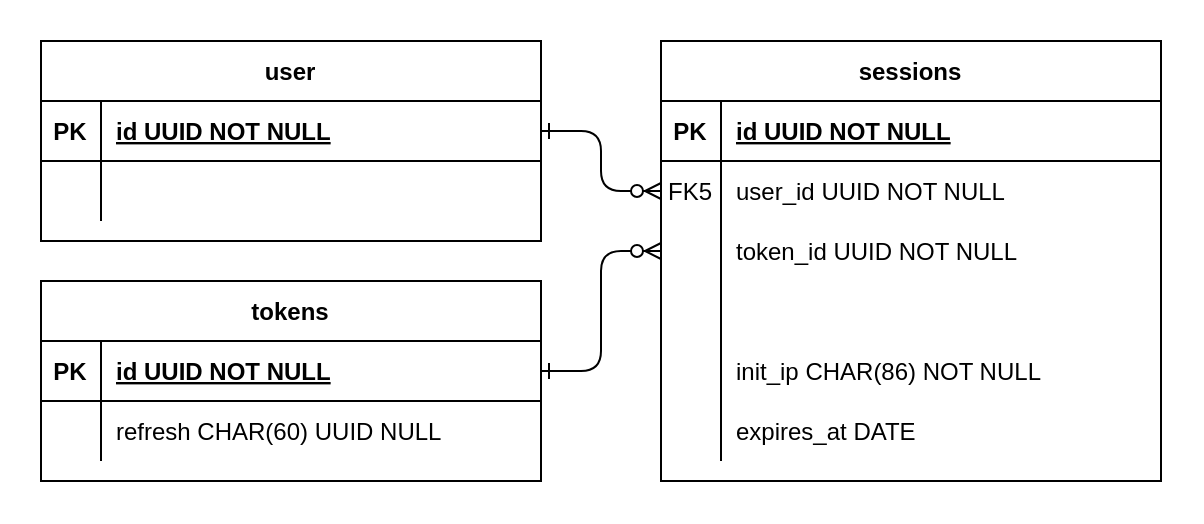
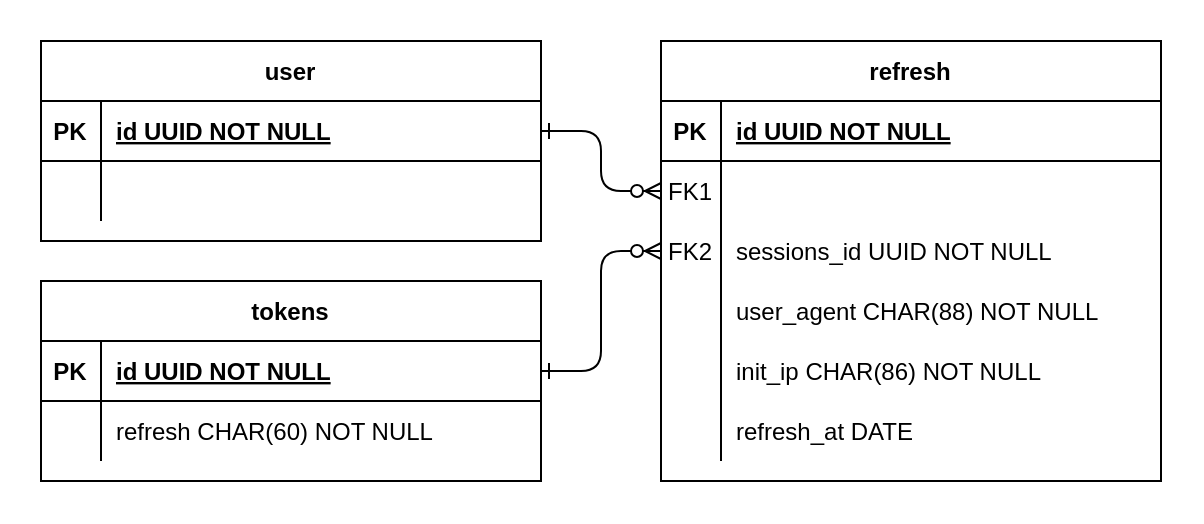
  <mxCell id="0" />
  <mxCell id="1" parent="0" />
  <mxCell id="2" value="user" style="shape=table;startSize=30;container=1;collapsible=1;childLayout=tableLayout;fixedRows=1;rowLines=0;fontStyle=1;align=center;resizeLast=1;" vertex="1" parent="1"><mxGeometry x="20" y="20" width="250" height="100" as="geometry" /></mxCell>
  <mxCell id="3" value="" style="shape=partialRectangle;collapsible=0;dropTarget=0;pointerEvents=0;fillColor=none;points=[[0,0.5],[1,0.5]];portConstraint=eastwest;top=0;left=0;right=0;bottom=1;" vertex="1" parent="2"><mxGeometry y="30" width="250" height="30" as="geometry" /></mxCell>
  <mxCell id="4" value="PK" style="shape=partialRectangle;overflow=hidden;connectable=0;fillColor=none;top=0;left=0;bottom=0;right=0;fontStyle=1;" vertex="1" parent="3"><mxGeometry width="30" height="30" as="geometry"><mxRectangle width="30" height="30" as="alternateBounds" /></mxGeometry></mxCell>
  <mxCell id="5" value="id UUID NOT NULL" style="shape=partialRectangle;overflow=hidden;connectable=0;fillColor=none;top=0;left=0;bottom=0;right=0;align=left;spacingLeft=6;fontStyle=5;" vertex="1" parent="3"><mxGeometry x="30" width="220" height="30" as="geometry"><mxRectangle width="220" height="30" as="alternateBounds" /></mxGeometry></mxCell>
  <mxCell id="6" value="" style="shape=partialRectangle;collapsible=0;dropTarget=0;pointerEvents=0;fillColor=none;points=[[0,0.5],[1,0.5]];portConstraint=eastwest;top=0;left=0;right=0;bottom=0;" vertex="1" parent="2"><mxGeometry y="60" width="250" height="30" as="geometry" /></mxCell>
  <mxCell id="7" value="" style="shape=partialRectangle;overflow=hidden;connectable=0;fillColor=none;top=0;left=0;bottom=0;right=0;" vertex="1" parent="6"><mxGeometry width="30" height="30" as="geometry"><mxRectangle width="30" height="30" as="alternateBounds" /></mxGeometry></mxCell>
  <mxCell id="8" value="" style="shape=partialRectangle;overflow=hidden;connectable=0;fillColor=none;top=0;left=0;bottom=0;right=0;align=left;spacingLeft=6;" vertex="1" parent="6"><mxGeometry x="30" width="220" height="30" as="geometry"><mxRectangle width="220" height="30" as="alternateBounds" /></mxGeometry></mxCell>
- <mxCell id="9" value="sessions" style="shape=table;startSize=30;container=1;collapsible=1;childLayout=tableLayout;fixedRows=1;rowLines=0;fontStyle=1;align=center;resizeLast=1;" vertex="1" parent="1"><mxGeometry x="330" y="20" width="250" height="220" as="geometry" /></mxCell>
+ <mxCell id="9" value="refresh" style="shape=table;startSize=30;container=1;collapsible=1;childLayout=tableLayout;fixedRows=1;rowLines=0;fontStyle=1;align=center;resizeLast=1;" vertex="1" parent="1"><mxGeometry x="330" y="20" width="250" height="220" as="geometry" /></mxCell>
  <mxCell id="10" value="" style="shape=partialRectangle;collapsible=0;dropTarget=0;pointerEvents=0;fillColor=none;points=[[0,0.5],[1,0.5]];portConstraint=eastwest;top=0;left=0;right=0;bottom=1;" vertex="1" parent="9"><mxGeometry y="30" width="250" height="30" as="geometry" /></mxCell>
  <mxCell id="11" value="PK" style="shape=partialRectangle;overflow=hidden;connectable=0;fillColor=none;top=0;left=0;bottom=0;right=0;fontStyle=1;" vertex="1" parent="10"><mxGeometry width="30" height="30" as="geometry"><mxRectangle width="30" height="30" as="alternateBounds" /></mxGeometry></mxCell>
  <mxCell id="12" value="id UUID NOT NULL" style="shape=partialRectangle;overflow=hidden;connectable=0;fillColor=none;top=0;left=0;bottom=0;right=0;align=left;spacingLeft=6;fontStyle=5;" vertex="1" parent="10"><mxGeometry x="30" width="220" height="30" as="geometry"><mxRectangle width="220" height="30" as="alternateBounds" /></mxGeometry></mxCell>
  <mxCell id="13" value="" style="shape=partialRectangle;collapsible=0;dropTarget=0;pointerEvents=0;fillColor=none;points=[[0,0.5],[1,0.5]];portConstraint=eastwest;top=0;left=0;right=0;bottom=0;" vertex="1" parent="9"><mxGeometry y="60" width="250" height="30" as="geometry" /></mxCell>
- <mxCell id="14" value="FK5" style="shape=partialRectangle;overflow=hidden;connectable=0;fillColor=none;top=0;left=0;bottom=0;right=0;" vertex="1" parent="13"><mxGeometry width="30" height="30" as="geometry"><mxRectangle width="30" height="30" as="alternateBounds" /></mxGeometry></mxCell>
- <mxCell id="15" value="user_id UUID NOT NULL" style="shape=partialRectangle;overflow=hidden;connectable=0;fillColor=none;top=0;left=0;bottom=0;right=0;align=left;spacingLeft=6;" vertex="1" parent="13"><mxGeometry x="30" width="220" height="30" as="geometry"><mxRectangle width="220" height="30" as="alternateBounds" /></mxGeometry></mxCell>
+ <mxCell id="14" value="FK1" style="shape=partialRectangle;overflow=hidden;connectable=0;fillColor=none;top=0;left=0;bottom=0;right=0;" vertex="1" parent="13"><mxGeometry width="30" height="30" as="geometry"><mxRectangle width="30" height="30" as="alternateBounds" /></mxGeometry></mxCell>
  <mxCell id="16" style="shape=partialRectangle;collapsible=0;dropTarget=0;pointerEvents=0;fillColor=none;points=[[0,0.5],[1,0.5]];portConstraint=eastwest;top=0;left=0;right=0;bottom=0;" vertex="1" parent="9"><mxGeometry y="90" width="250" height="30" as="geometry" /></mxCell>
- <mxCell id="18" value="token_id UUID NOT NULL" style="shape=partialRectangle;overflow=hidden;connectable=0;fillColor=none;top=0;left=0;bottom=0;right=0;align=left;spacingLeft=6;" vertex="1" parent="16"><mxGeometry x="30" width="220" height="30" as="geometry"><mxRectangle width="220" height="30" as="alternateBounds" /></mxGeometry></mxCell>
+ <mxCell id="17" value="FK2" style="shape=partialRectangle;overflow=hidden;connectable=0;fillColor=none;top=0;left=0;bottom=0;right=0;" vertex="1" parent="16"><mxGeometry width="30" height="30" as="geometry"><mxRectangle width="30" height="30" as="alternateBounds" /></mxGeometry></mxCell>
+ <mxCell id="18" value="sessions_id UUID NOT NULL" style="shape=partialRectangle;overflow=hidden;connectable=0;fillColor=none;top=0;left=0;bottom=0;right=0;align=left;spacingLeft=6;" vertex="1" parent="16"><mxGeometry x="30" width="220" height="30" as="geometry"><mxRectangle width="220" height="30" as="alternateBounds" /></mxGeometry></mxCell>
  <mxCell id="19" style="shape=partialRectangle;collapsible=0;dropTarget=0;pointerEvents=0;fillColor=none;points=[[0,0.5],[1,0.5]];portConstraint=eastwest;top=0;left=0;right=0;bottom=0;" vertex="1" parent="9"><mxGeometry y="120" width="250" height="30" as="geometry" /></mxCell>
  <mxCell id="20" style="shape=partialRectangle;overflow=hidden;connectable=0;fillColor=none;top=0;left=0;bottom=0;right=0;" vertex="1" parent="19"><mxGeometry width="30" height="30" as="geometry"><mxRectangle width="30" height="30" as="alternateBounds" /></mxGeometry></mxCell>
+ <mxCell id="21" value="user_agent CHAR(88) NOT NULL" style="shape=partialRectangle;overflow=hidden;connectable=0;fillColor=none;top=0;left=0;bottom=0;right=0;align=left;spacingLeft=6;" vertex="1" parent="19"><mxGeometry x="30" width="220" height="30" as="geometry"><mxRectangle width="220" height="30" as="alternateBounds" /></mxGeometry></mxCell>
  <mxCell id="22" style="shape=partialRectangle;collapsible=0;dropTarget=0;pointerEvents=0;fillColor=none;points=[[0,0.5],[1,0.5]];portConstraint=eastwest;top=0;left=0;right=0;bottom=0;" vertex="1" parent="9"><mxGeometry y="150" width="250" height="30" as="geometry" /></mxCell>
  <mxCell id="23" style="shape=partialRectangle;overflow=hidden;connectable=0;fillColor=none;top=0;left=0;bottom=0;right=0;" vertex="1" parent="22"><mxGeometry width="30" height="30" as="geometry"><mxRectangle width="30" height="30" as="alternateBounds" /></mxGeometry></mxCell>
  <mxCell id="24" value="init_ip CHAR(86) NOT NULL" style="shape=partialRectangle;overflow=hidden;connectable=0;fillColor=none;top=0;left=0;bottom=0;right=0;align=left;spacingLeft=6;" vertex="1" parent="22"><mxGeometry x="30" width="220" height="30" as="geometry"><mxRectangle width="220" height="30" as="alternateBounds" /></mxGeometry></mxCell>
  <mxCell id="25" style="shape=partialRectangle;collapsible=0;dropTarget=0;pointerEvents=0;fillColor=none;points=[[0,0.5],[1,0.5]];portConstraint=eastwest;top=0;left=0;right=0;bottom=0;" vertex="1" parent="9"><mxGeometry y="180" width="250" height="30" as="geometry" /></mxCell>
  <mxCell id="26" style="shape=partialRectangle;overflow=hidden;connectable=0;fillColor=none;top=0;left=0;bottom=0;right=0;" vertex="1" parent="25"><mxGeometry width="30" height="30" as="geometry"><mxRectangle width="30" height="30" as="alternateBounds" /></mxGeometry></mxCell>
- <mxCell id="27" value="expires_at DATE" style="shape=partialRectangle;overflow=hidden;connectable=0;fillColor=none;top=0;left=0;bottom=0;right=0;align=left;spacingLeft=6;" vertex="1" parent="25"><mxGeometry x="30" width="220" height="30" as="geometry"><mxRectangle width="220" height="30" as="alternateBounds" /></mxGeometry></mxCell>
+ <mxCell id="27" value="refresh_at DATE" style="shape=partialRectangle;overflow=hidden;connectable=0;fillColor=none;top=0;left=0;bottom=0;right=0;align=left;spacingLeft=6;" vertex="1" parent="25"><mxGeometry x="30" width="220" height="30" as="geometry"><mxRectangle width="220" height="30" as="alternateBounds" /></mxGeometry></mxCell>
  <mxCell id="28" style="edgeStyle=orthogonalEdgeStyle;rounded=1;orthogonalLoop=1;jettySize=auto;html=1;strokeColor=default;align=center;verticalAlign=middle;fontFamily=Helvetica;fontSize=11;fontColor=default;labelBackgroundColor=default;startArrow=ERone;startFill=0;endArrow=ERzeroToMany;endFill=1;" edge="1" parent="1" source="3" target="13"><mxGeometry relative="1" as="geometry" /></mxCell>
  <mxCell id="29" value="tokens" style="shape=table;startSize=30;container=1;collapsible=1;childLayout=tableLayout;fixedRows=1;rowLines=0;fontStyle=1;align=center;resizeLast=1;" vertex="1" parent="1"><mxGeometry x="20" y="140" width="250" height="100" as="geometry" /></mxCell>
  <mxCell id="30" value="" style="shape=partialRectangle;collapsible=0;dropTarget=0;pointerEvents=0;fillColor=none;points=[[0,0.5],[1,0.5]];portConstraint=eastwest;top=0;left=0;right=0;bottom=1;" vertex="1" parent="29"><mxGeometry y="30" width="250" height="30" as="geometry" /></mxCell>
  <mxCell id="31" value="PK" style="shape=partialRectangle;overflow=hidden;connectable=0;fillColor=none;top=0;left=0;bottom=0;right=0;fontStyle=1;" vertex="1" parent="30"><mxGeometry width="30" height="30" as="geometry"><mxRectangle width="30" height="30" as="alternateBounds" /></mxGeometry></mxCell>
  <mxCell id="32" value="id UUID NOT NULL" style="shape=partialRectangle;overflow=hidden;connectable=0;fillColor=none;top=0;left=0;bottom=0;right=0;align=left;spacingLeft=6;fontStyle=5;" vertex="1" parent="30"><mxGeometry x="30" width="220" height="30" as="geometry"><mxRectangle width="220" height="30" as="alternateBounds" /></mxGeometry></mxCell>
  <mxCell id="33" value="" style="shape=partialRectangle;collapsible=0;dropTarget=0;pointerEvents=0;fillColor=none;points=[[0,0.5],[1,0.5]];portConstraint=eastwest;top=0;left=0;right=0;bottom=0;" vertex="1" parent="29"><mxGeometry y="60" width="250" height="30" as="geometry" /></mxCell>
  <mxCell id="34" value="" style="shape=partialRectangle;overflow=hidden;connectable=0;fillColor=none;top=0;left=0;bottom=0;right=0;" vertex="1" parent="33"><mxGeometry width="30" height="30" as="geometry"><mxRectangle width="30" height="30" as="alternateBounds" /></mxGeometry></mxCell>
- <mxCell id="35" value="refresh CHAR(60) UUID NULL" style="shape=partialRectangle;overflow=hidden;connectable=0;fillColor=none;top=0;left=0;bottom=0;right=0;align=left;spacingLeft=6;" vertex="1" parent="33"><mxGeometry x="30" width="220" height="30" as="geometry"><mxRectangle width="220" height="30" as="alternateBounds" /></mxGeometry></mxCell>
+ <mxCell id="35" value="refresh CHAR(60) NOT NULL" style="shape=partialRectangle;overflow=hidden;connectable=0;fillColor=none;top=0;left=0;bottom=0;right=0;align=left;spacingLeft=6;" vertex="1" parent="33"><mxGeometry x="30" width="220" height="30" as="geometry"><mxRectangle width="220" height="30" as="alternateBounds" /></mxGeometry></mxCell>
  <mxCell id="36" style="edgeStyle=orthogonalEdgeStyle;rounded=1;orthogonalLoop=1;jettySize=auto;html=1;strokeColor=default;align=center;verticalAlign=middle;fontFamily=Helvetica;fontSize=11;fontColor=default;labelBackgroundColor=default;startArrow=ERone;startFill=0;endArrow=ERzeroToMany;endFill=1;" edge="1" parent="1" source="30" target="16"><mxGeometry relative="1" as="geometry" /></mxCell>
